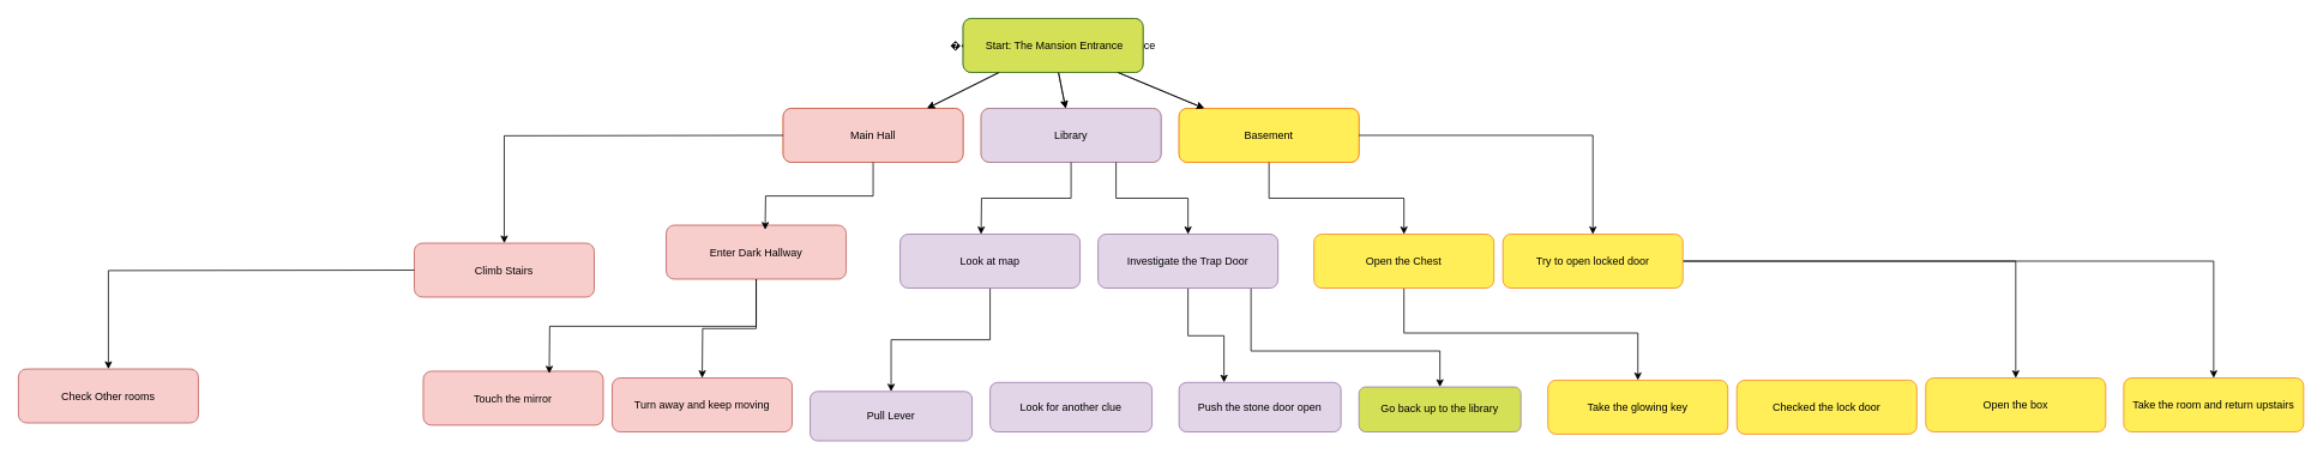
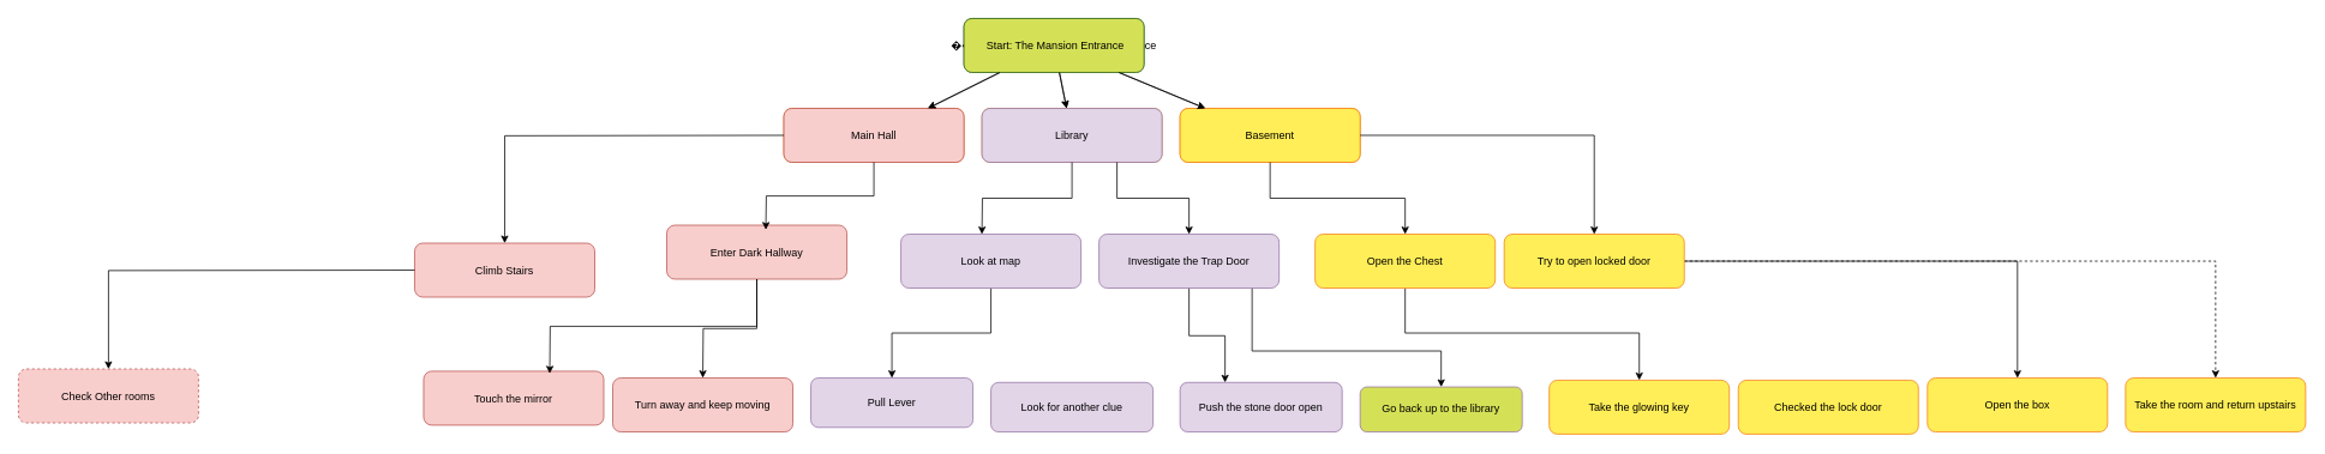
  <mxCell id="0" />
  <mxCell id="1" parent="0" />
  <mxCell id="2" value="������ Start: The Mansion Entrance" style="rounded=1;fillColor=#D4E157;strokeColor=#33691E;" parent="1" vertex="1"><mxGeometry x="1070" y="20" width="200" height="60" as="geometry" /></mxCell>
  <mxCell id="3" value="Main Hall" style="rounded=1;fillColor=#FFEE58;strokeColor=#F57F17;" parent="1" vertex="1"><mxGeometry x="870" y="120" width="200" height="60" as="geometry" /></mxCell>
  <mxCell id="4" value="Library" style="rounded=1;fillColor=#FFEE58;strokeColor=#F57F17;" parent="1" vertex="1"><mxGeometry x="1090" y="120" width="200" height="60" as="geometry" /></mxCell>
  <mxCell id="5" value="Basement" style="rounded=1;fillColor=#FFEE58;strokeColor=#F57F17;" parent="1" vertex="1"><mxGeometry x="1310" y="120" width="200" height="60" as="geometry" /></mxCell>
  <mxCell id="6" parent="1" source="2" target="3" edge="1"><mxGeometry relative="1" as="geometry" /></mxCell>
  <mxCell id="7" parent="1" source="2" target="4" edge="1"><mxGeometry relative="1" as="geometry" /></mxCell>
  <mxCell id="8" parent="1" source="2" target="5" edge="1"><mxGeometry relative="1" as="geometry" /></mxCell>
  <mxCell id="9" value=" Start: The Mansion Entrance" style="rounded=1;fillColor=#D4E157;strokeColor=#33691E;" parent="1" vertex="1"><mxGeometry x="1070" y="20" width="200" height="60" as="geometry" /></mxCell>
  <mxCell id="10" value="Main Hall" style="rounded=1;fillColor=#f8cecc;strokeColor=#b85450;" parent="1" vertex="1"><mxGeometry x="870" y="120" width="200" height="60" as="geometry" /></mxCell>
  <mxCell id="11" value="Library" style="rounded=1;fillColor=#e1d5e7;strokeColor=#9673a6;" parent="1" vertex="1"><mxGeometry x="1090" y="120" width="200" height="60" as="geometry" /></mxCell>
  <mxCell id="12" value="Basement" style="rounded=1;fillColor=#FFEE58;strokeColor=#F57F17;" parent="1" vertex="1"><mxGeometry x="1310" y="120" width="200" height="60" as="geometry" /></mxCell>
  <mxCell id="13" parent="1" source="9" target="10" edge="1"><mxGeometry relative="1" as="geometry" /></mxCell>
  <mxCell id="14" parent="1" source="9" target="11" edge="1"><mxGeometry relative="1" as="geometry" /></mxCell>
  <mxCell id="15" parent="1" source="9" target="12" edge="1"><mxGeometry relative="1" as="geometry" /></mxCell>
  <mxCell id="16" value="Climb Stairs" style="rounded=1;fillColor=#f8cecc;strokeColor=#b85450;" parent="1" vertex="1"><mxGeometry x="460" y="270" width="200" height="60" as="geometry" /></mxCell>
  <mxCell id="17" value="Enter Dark Hallway" style="rounded=1;fillColor=#f8cecc;strokeColor=#b85450;" parent="1" vertex="1"><mxGeometry x="740" y="250" width="200" height="60" as="geometry" /></mxCell>
  <mxCell id="18" value="" style="edgeStyle=orthogonalEdgeStyle;rounded=0;orthogonalLoop=1;jettySize=auto;html=1;" parent="1" source="19" target="31" edge="1"><mxGeometry relative="1" as="geometry" /></mxCell>
  <mxCell id="19" value="Look at map" style="rounded=1;fillColor=#e1d5e7;strokeColor=#9673a6;" parent="1" vertex="1"><mxGeometry x="1000" y="260" width="200" height="60" as="geometry" /></mxCell>
  <mxCell id="20" value="" style="edgeStyle=orthogonalEdgeStyle;rounded=0;orthogonalLoop=1;jettySize=auto;html=1;entryX=0.5;entryY=0;entryDx=0;entryDy=0;" parent="1" source="22" target="43" edge="1"><mxGeometry relative="1" as="geometry"><Array as="points"><mxPoint x="1390" y="390" /><mxPoint x="1600" y="390" /></Array></mxGeometry></mxCell>
  <mxCell id="21" value="" style="edgeStyle=orthogonalEdgeStyle;rounded=0;orthogonalLoop=1;jettySize=auto;html=1;" parent="1" source="22" target="42" edge="1"><mxGeometry relative="1" as="geometry"><Array as="points"><mxPoint x="1320" y="373" /><mxPoint x="1360" y="373" /></Array></mxGeometry></mxCell>
  <mxCell id="22" value="Investigate the Trap Door" style="rounded=1;fillColor=#e1d5e7;strokeColor=#9673a6;" parent="1" vertex="1"><mxGeometry x="1220" y="260" width="200" height="60" as="geometry" /></mxCell>
  <mxCell id="23" value="" style="edgeStyle=orthogonalEdgeStyle;rounded=0;orthogonalLoop=1;jettySize=auto;html=1;entryX=0.5;entryY=0;entryDx=0;entryDy=0;" parent="1" source="24" target="44" edge="1"><mxGeometry relative="1" as="geometry"><Array as="points"><mxPoint x="1560" y="370" /><mxPoint x="1820" y="370" /></Array></mxGeometry></mxCell>
  <mxCell id="24" value="Open the Chest" style="rounded=1;fillColor=#FFEE58;strokeColor=#F57F17;" parent="1" vertex="1"><mxGeometry x="1460" y="260" width="200" height="60" as="geometry" /></mxCell>
  <mxCell id="25" value="" style="edgeStyle=orthogonalEdgeStyle;rounded=0;orthogonalLoop=1;jettySize=auto;html=1;entryX=0.5;entryY=0;entryDx=0;entryDy=0;" parent="1" source="27" target="46" edge="1"><mxGeometry relative="1" as="geometry" /></mxCell>
- <mxCell id="26" value="" style="edgeStyle=orthogonalEdgeStyle;rounded=0;orthogonalLoop=1;jettySize=auto;html=1;entryX=0.5;entryY=0;entryDx=0;entryDy=0;" parent="1" source="27" target="47" edge="1"><mxGeometry relative="1" as="geometry" /></mxCell>
+ <mxCell id="26" value="" style="edgeStyle=orthogonalEdgeStyle;rounded=0;orthogonalLoop=1;jettySize=auto;html=1;entryX=0.5;entryY=0;entryDx=0;entryDy=0;dashed=1;" parent="1" source="27" target="47" edge="1"><mxGeometry relative="1" as="geometry" /></mxCell>
  <mxCell id="27" value="Try to open locked door" style="rounded=1;fillColor=#FFEE58;strokeColor=#F57F17;" parent="1" vertex="1"><mxGeometry x="1670" y="260" width="200" height="60" as="geometry" /></mxCell>
- <mxCell id="28" value="Check Other rooms" style="rounded=1;fillColor=#f8cecc;strokeColor=#b85450;" parent="1" vertex="1"><mxGeometry x="20" y="410" width="200" height="60" as="geometry" /></mxCell>
+ <mxCell id="28" value="Check Other rooms" style="rounded=1;fillColor=#f8cecc;strokeColor=#b85450;dashed=1;" parent="1" vertex="1"><mxGeometry x="20" y="410" width="200" height="60" as="geometry" /></mxCell>
  <mxCell id="29" value="Touch the mirror" style="rounded=1;fillColor=#f8cecc;strokeColor=#b85450;" parent="1" vertex="1"><mxGeometry x="470" y="412.5" width="200" height="60" as="geometry" /></mxCell>
  <mxCell id="30" value="Turn away and keep moving" style="rounded=1;fillColor=#f8cecc;strokeColor=#b85450;" parent="1" vertex="1"><mxGeometry x="680" y="420" width="200" height="60" as="geometry" /></mxCell>
- <mxCell id="31" value="Pull Lever" style="whiteSpace=wrap;html=1;fillColor=#e1d5e7;strokeColor=#9673a6;rounded=1;" parent="1" vertex="1"><mxGeometry x="900" y="435" width="180" height="55" as="geometry" /></mxCell>
+ <mxCell id="31" value="Pull Lever" style="whiteSpace=wrap;html=1;fillColor=#e1d5e7;strokeColor=#9673a6;rounded=1;" parent="1" vertex="1"><mxGeometry x="900" y="420" width="180" height="55" as="geometry" /></mxCell>
  <mxCell id="32" value="" style="edgeStyle=orthogonalEdgeStyle;rounded=0;orthogonalLoop=1;jettySize=auto;html=1;" parent="1" target="28" edge="1"><mxGeometry relative="1" as="geometry"><mxPoint x="460" y="300" as="sourcePoint" /><mxPoint x="350" y="400" as="targetPoint" /></mxGeometry></mxCell>
  <mxCell id="33" value="" style="edgeStyle=orthogonalEdgeStyle;rounded=0;orthogonalLoop=1;jettySize=auto;html=1;exitX=0.17;exitY=1;exitDx=0;exitDy=0;exitPerimeter=0;entryX=0.5;entryY=0;entryDx=0;entryDy=0;" parent="1" target="16" edge="1"><mxGeometry relative="1" as="geometry"><mxPoint x="870" y="150" as="sourcePoint" /><mxPoint x="726" y="230" as="targetPoint" /></mxGeometry></mxCell>
  <mxCell id="34" value="" style="edgeStyle=orthogonalEdgeStyle;rounded=0;orthogonalLoop=1;jettySize=auto;html=1;exitX=0.5;exitY=1;exitDx=0;exitDy=0;entryX=0.5;entryY=0;entryDx=0;entryDy=0;" parent="1" source="17" edge="1"><mxGeometry relative="1" as="geometry"><mxPoint x="754" y="335" as="sourcePoint" /><mxPoint x="610" y="415" as="targetPoint" /></mxGeometry></mxCell>
  <mxCell id="35" value="" style="edgeStyle=orthogonalEdgeStyle;rounded=0;orthogonalLoop=1;jettySize=auto;html=1;exitX=0.5;exitY=1;exitDx=0;exitDy=0;entryX=0.5;entryY=0;entryDx=0;entryDy=0;" parent="1" source="17" edge="1"><mxGeometry relative="1" as="geometry"><mxPoint x="1010" y="315" as="sourcePoint" /><mxPoint x="780" y="420" as="targetPoint" /></mxGeometry></mxCell>
  <mxCell id="36" value="" style="edgeStyle=orthogonalEdgeStyle;rounded=0;orthogonalLoop=1;jettySize=auto;html=1;exitX=0.5;exitY=1;exitDx=0;exitDy=0;entryX=0.5;entryY=0;entryDx=0;entryDy=0;" parent="1" source="10" edge="1"><mxGeometry relative="1" as="geometry"><mxPoint x="1080" y="150" as="sourcePoint" /><mxPoint x="850" y="255" as="targetPoint" /></mxGeometry></mxCell>
  <mxCell id="37" value="" style="edgeStyle=orthogonalEdgeStyle;rounded=0;orthogonalLoop=1;jettySize=auto;html=1;exitX=0.5;exitY=1;exitDx=0;exitDy=0;entryX=0.5;entryY=0;entryDx=0;entryDy=0;" parent="1" source="11" edge="1"><mxGeometry relative="1" as="geometry"><mxPoint x="1210" y="185" as="sourcePoint" /><mxPoint x="1090" y="260" as="targetPoint" /></mxGeometry></mxCell>
  <mxCell id="38" value="" style="edgeStyle=orthogonalEdgeStyle;rounded=0;orthogonalLoop=1;jettySize=auto;html=1;exitX=0.75;exitY=1;exitDx=0;exitDy=0;entryX=0.5;entryY=0;entryDx=0;entryDy=0;" parent="1" source="11" target="22" edge="1"><mxGeometry relative="1" as="geometry"><mxPoint x="1420" y="190" as="sourcePoint" /><mxPoint x="1320" y="270" as="targetPoint" /></mxGeometry></mxCell>
  <mxCell id="39" value="" style="edgeStyle=orthogonalEdgeStyle;rounded=0;orthogonalLoop=1;jettySize=auto;html=1;exitX=0.5;exitY=1;exitDx=0;exitDy=0;entryX=0.5;entryY=0;entryDx=0;entryDy=0;" parent="1" source="12" target="24" edge="1"><mxGeometry relative="1" as="geometry"><mxPoint x="1490" y="210" as="sourcePoint" /><mxPoint x="1570" y="290" as="targetPoint" /></mxGeometry></mxCell>
  <mxCell id="40" value="" style="edgeStyle=orthogonalEdgeStyle;rounded=0;orthogonalLoop=1;jettySize=auto;html=1;exitX=1;exitY=0.5;exitDx=0;exitDy=0;entryX=0.5;entryY=0;entryDx=0;entryDy=0;" parent="1" source="12" target="27" edge="1"><mxGeometry relative="1" as="geometry"><mxPoint x="1597" y="160" as="sourcePoint" /><mxPoint x="1747" y="240" as="targetPoint" /></mxGeometry></mxCell>
  <mxCell id="41" value="Look for another clue" style="whiteSpace=wrap;html=1;fillColor=#e1d5e7;strokeColor=#9673a6;rounded=1;" parent="1" vertex="1"><mxGeometry x="1100" y="425" width="180" height="55" as="geometry" /></mxCell>
  <mxCell id="42" value="Push the stone door open" style="whiteSpace=wrap;html=1;fillColor=#e1d5e7;strokeColor=#9673a6;rounded=1;" parent="1" vertex="1"><mxGeometry x="1310" y="425" width="180" height="55" as="geometry" /></mxCell>
  <mxCell id="43" value="Go back up to the library" style="whiteSpace=wrap;html=1;fillColor=#d4e157;strokeColor=#9673a6;rounded=1;" parent="1" vertex="1"><mxGeometry x="1510" y="430" width="180" height="50" as="geometry" /></mxCell>
  <mxCell id="44" value="Take the glowing key" style="rounded=1;fillColor=#FFEE58;strokeColor=#F57F17;" parent="1" vertex="1"><mxGeometry x="1720" y="422.5" width="200" height="60" as="geometry" /></mxCell>
  <mxCell id="45" value="Checked the lock door" style="rounded=1;fillColor=#FFEE58;strokeColor=#F57F17;" parent="1" vertex="1"><mxGeometry x="1930" y="422.5" width="200" height="60" as="geometry" /></mxCell>
  <mxCell id="46" value="Open the box" style="rounded=1;fillColor=#FFEE58;strokeColor=#F57F17;" parent="1" vertex="1"><mxGeometry x="2140" y="420" width="200" height="60" as="geometry" /></mxCell>
  <mxCell id="47" value="Take the room and return upstairs" style="rounded=1;fillColor=#FFEE58;strokeColor=#F57F17;" parent="1" vertex="1"><mxGeometry x="2360" y="420" width="200" height="60" as="geometry" /></mxCell>
